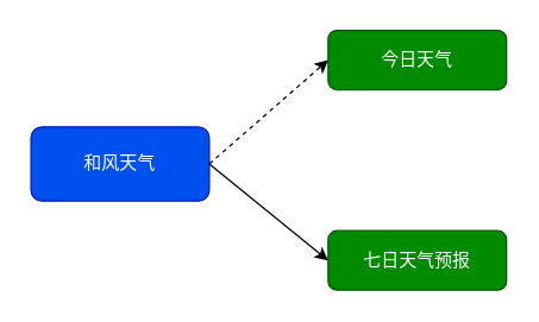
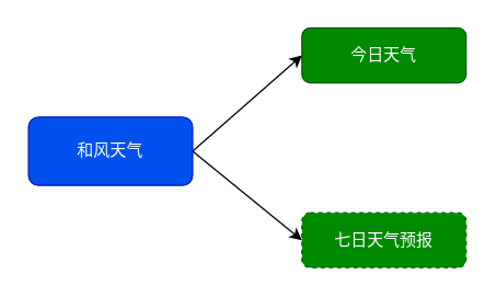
  <mxCell id="0" />
  <mxCell id="1" parent="0" />
  <mxCell id="2" value="和风天气" style="rounded=1;whiteSpace=wrap;html=1;fillColor=#0050ef;strokeColor=#001DBC;fontColor=#ffffff;" vertex="1" parent="1"><mxGeometry x="20" y="85" width="120" height="50" as="geometry" /></mxCell>
  <mxCell id="3" value="今日天气" style="rounded=1;whiteSpace=wrap;html=1;fillColor=#008a00;strokeColor=#005700;fontColor=#ffffff;" vertex="1" parent="1"><mxGeometry x="220" y="20" width="120" height="40" as="geometry" /></mxCell>
- <mxCell id="4" value="七日天气预报" style="rounded=1;whiteSpace=wrap;html=1;fillColor=#008a00;strokeColor=#005700;fontColor=#ffffff;" vertex="1" parent="1"><mxGeometry x="220" y="155" width="120" height="40" as="geometry" /></mxCell>
- <mxCell id="5" value="" style="endArrow=classic;html=1;entryX=0;entryY=0.5;entryDx=0;entryDy=0;exitX=1;exitY=0.5;exitDx=0;exitDy=0;dashed=1;" edge="1" parent="1" source="2" target="3"><mxGeometry width="50" height="50" relative="1" as="geometry"><mxPoint x="140" y="85" as="sourcePoint" /><mxPoint x="190" y="35" as="targetPoint" /></mxGeometry></mxCell>
+ <mxCell id="4" value="七日天气预报" style="rounded=1;whiteSpace=wrap;html=1;fillColor=#008a00;strokeColor=#005700;fontColor=#ffffff;dashed=1;" vertex="1" parent="1"><mxGeometry x="220" y="155" width="120" height="40" as="geometry" /></mxCell>
+ <mxCell id="5" value="" style="endArrow=classic;html=1;entryX=0;entryY=0.5;entryDx=0;entryDy=0;exitX=1;exitY=0.5;exitDx=0;exitDy=0;" edge="1" parent="1" source="2" target="3"><mxGeometry width="50" height="50" relative="1" as="geometry"><mxPoint x="140" y="85" as="sourcePoint" /><mxPoint x="190" y="35" as="targetPoint" /></mxGeometry></mxCell>
  <mxCell id="6" value="" style="endArrow=classic;html=1;exitX=1;exitY=0.5;exitDx=0;exitDy=0;entryX=0;entryY=0.5;entryDx=0;entryDy=0;" edge="1" parent="1" source="2" target="4"><mxGeometry width="50" height="50" relative="1" as="geometry"><mxPoint x="160" y="185" as="sourcePoint" /><mxPoint x="210" y="135" as="targetPoint" /></mxGeometry></mxCell>
